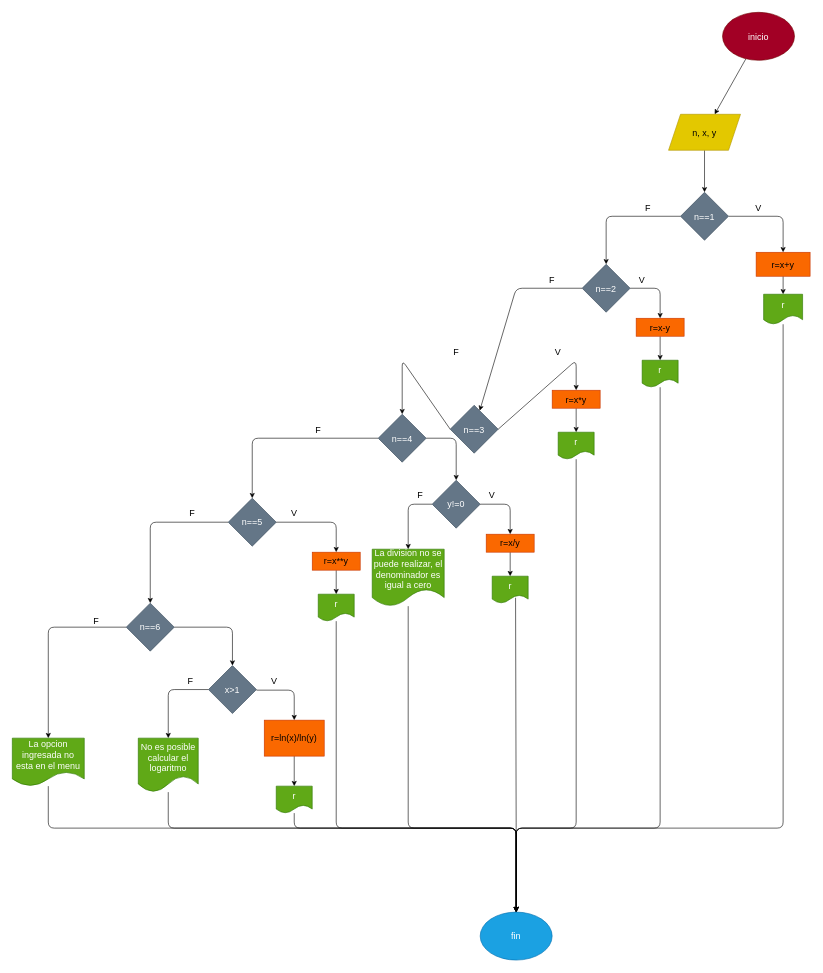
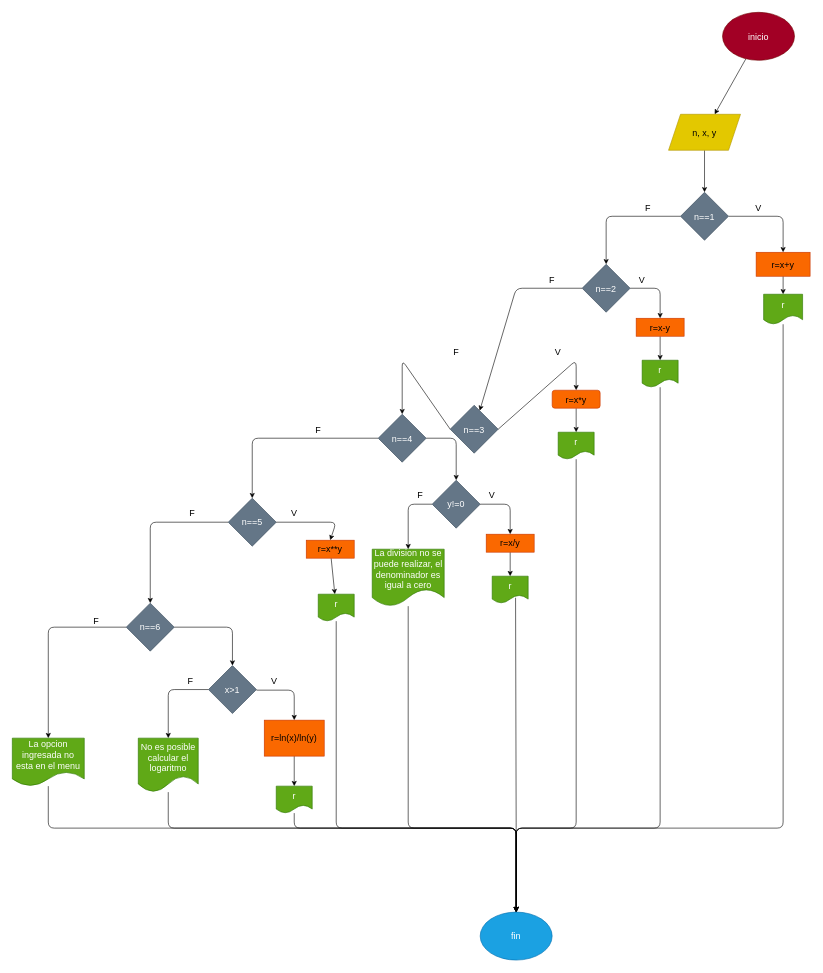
  <mxCell id="0" />
  <mxCell id="1" parent="0" />
  <mxCell id="2" value="" style="edgeStyle=none;html=1;fontSize=15;" edge="1" parent="1" source="3" target="5"><mxGeometry relative="1" as="geometry" /></mxCell>
  <mxCell id="3" value="inicio" style="ellipse;whiteSpace=wrap;html=1;fontSize=15;fillColor=#a20025;fontColor=#ffffff;strokeColor=#6F0000;" vertex="1" parent="1"><mxGeometry x="1204" y="20" width="120" height="80" as="geometry" /></mxCell>
  <mxCell id="4" value="" style="edgeStyle=none;html=1;fontSize=15;" edge="1" parent="1" source="5" target="8"><mxGeometry relative="1" as="geometry" /></mxCell>
  <mxCell id="5" value="n, x, y" style="shape=parallelogram;perimeter=parallelogramPerimeter;whiteSpace=wrap;html=1;fixedSize=1;fontSize=15;fillColor=#e3c800;fontColor=#000000;strokeColor=#B09500;" vertex="1" parent="1"><mxGeometry x="1114" y="190" width="120" height="60" as="geometry" /></mxCell>
  <mxCell id="6" value="" style="edgeStyle=none;html=1;fontSize=15;exitX=1;exitY=0.5;exitDx=0;exitDy=0;entryX=0.5;entryY=0;entryDx=0;entryDy=0;" edge="1" parent="1" source="8" target="10"><mxGeometry relative="1" as="geometry"><mxPoint x="1370" y="480" as="targetPoint" /><Array as="points"><mxPoint x="1305" y="360" /></Array></mxGeometry></mxCell>
  <mxCell id="7" value="" style="edgeStyle=none;html=1;fontSize=15;entryX=0.5;entryY=0;entryDx=0;entryDy=0;exitX=0;exitY=0.5;exitDx=0;exitDy=0;" edge="1" parent="1" source="8" target="13"><mxGeometry relative="1" as="geometry"><Array as="points"><mxPoint x="1010" y="360" /></Array></mxGeometry></mxCell>
  <mxCell id="8" value="n==1" style="rhombus;whiteSpace=wrap;html=1;fontSize=15;fillColor=#647687;fontColor=#ffffff;strokeColor=#314354;" vertex="1" parent="1"><mxGeometry x="1134" y="320" width="80" height="80" as="geometry" /></mxCell>
  <mxCell id="9" value="" style="edgeStyle=none;html=1;fontSize=15;" edge="1" parent="1" source="10" target="15"><mxGeometry relative="1" as="geometry" /></mxCell>
  <mxCell id="10" value="r=x+y" style="rounded=0;whiteSpace=wrap;html=1;fontSize=15;fillColor=#fa6800;fontColor=#000000;strokeColor=#C73500;" vertex="1" parent="1"><mxGeometry x="1260" y="420" width="90" height="40" as="geometry" /></mxCell>
  <mxCell id="11" value="" style="edgeStyle=none;html=1;fontSize=15;exitX=1;exitY=0.5;exitDx=0;exitDy=0;entryX=0.5;entryY=0;entryDx=0;entryDy=0;" edge="1" parent="1" source="13" target="19"><mxGeometry relative="1" as="geometry"><Array as="points"><mxPoint x="1100" y="480" /></Array></mxGeometry></mxCell>
  <mxCell id="12" value="" style="edgeStyle=none;html=1;fontSize=15;" edge="1" parent="1" source="13" target="24"><mxGeometry relative="1" as="geometry"><Array as="points"><mxPoint x="860" y="480" /></Array></mxGeometry></mxCell>
  <mxCell id="13" value="n==2" style="rhombus;whiteSpace=wrap;html=1;fontSize=15;fillColor=#647687;fontColor=#ffffff;strokeColor=#314354;" vertex="1" parent="1"><mxGeometry x="970" y="440" width="80" height="80" as="geometry" /></mxCell>
  <mxCell id="14" style="edgeStyle=none;html=1;entryX=0.5;entryY=0;entryDx=0;entryDy=0;fontSize=15;" edge="1" parent="1" source="15" target="67"><mxGeometry relative="1" as="geometry"><Array as="points"><mxPoint x="1305" y="1380" /><mxPoint x="860" y="1380" /></Array></mxGeometry></mxCell>
  <mxCell id="15" value="r" style="shape=document;whiteSpace=wrap;html=1;boundedLbl=1;fontSize=15;rounded=0;fillColor=#60a917;fontColor=#ffffff;strokeColor=#2D7600;" vertex="1" parent="1"><mxGeometry x="1272.5" y="490" width="65" height="50" as="geometry" /></mxCell>
  <mxCell id="16" value="F" style="text;html=1;strokeColor=none;fillColor=none;align=center;verticalAlign=middle;whiteSpace=wrap;rounded=0;fontSize=15;" vertex="1" parent="1"><mxGeometry x="1050" y="330" width="60" height="30" as="geometry" /></mxCell>
  <mxCell id="17" value="V" style="text;html=1;strokeColor=none;fillColor=none;align=center;verticalAlign=middle;whiteSpace=wrap;rounded=0;fontSize=15;" vertex="1" parent="1"><mxGeometry x="1234" y="330" width="60" height="30" as="geometry" /></mxCell>
  <mxCell id="18" value="" style="edgeStyle=none;html=1;fontSize=15;" edge="1" parent="1" source="19" target="21"><mxGeometry relative="1" as="geometry" /></mxCell>
  <mxCell id="19" value="r=x-y" style="whiteSpace=wrap;html=1;fontSize=15;fillColor=#fa6800;fontColor=#000000;strokeColor=#C73500;" vertex="1" parent="1"><mxGeometry x="1060" y="530" width="80" height="30" as="geometry" /></mxCell>
  <mxCell id="20" style="edgeStyle=none;html=1;entryX=0.5;entryY=0;entryDx=0;entryDy=0;fontSize=15;" edge="1" parent="1" source="21" target="67"><mxGeometry relative="1" as="geometry"><Array as="points"><mxPoint x="1100" y="1380" /><mxPoint x="860" y="1380" /></Array></mxGeometry></mxCell>
  <mxCell id="21" value="r" style="shape=document;whiteSpace=wrap;html=1;boundedLbl=1;fontSize=15;fillColor=#60a917;fontColor=#ffffff;strokeColor=#2D7600;" vertex="1" parent="1"><mxGeometry x="1070" y="600" width="60" height="45" as="geometry" /></mxCell>
  <mxCell id="22" value="V" style="text;html=1;strokeColor=none;fillColor=none;align=center;verticalAlign=middle;whiteSpace=wrap;rounded=0;fontSize=15;" vertex="1" parent="1"><mxGeometry x="1040" y="450" width="60" height="30" as="geometry" /></mxCell>
  <mxCell id="23" value="" style="edgeStyle=none;html=1;fontSize=15;exitX=0;exitY=0.5;exitDx=0;exitDy=0;entryX=0.5;entryY=0;entryDx=0;entryDy=0;" edge="1" parent="1" source="24" target="33"><mxGeometry relative="1" as="geometry"><Array as="points"><mxPoint x="670" y="600" /></Array></mxGeometry></mxCell>
  <mxCell id="24" value="n==3" style="rhombus;whiteSpace=wrap;html=1;fontSize=15;fillColor=#647687;fontColor=#ffffff;strokeColor=#314354;" vertex="1" parent="1"><mxGeometry x="750" y="675" width="80" height="80" as="geometry" /></mxCell>
  <mxCell id="25" value="" style="edgeStyle=none;html=1;fontSize=15;exitX=1;exitY=0.5;exitDx=0;exitDy=0;entryX=0.5;entryY=0;entryDx=0;entryDy=0;" edge="1" parent="1" target="27" source="24"><mxGeometry relative="1" as="geometry"><mxPoint x="910" y="600" as="sourcePoint" /><Array as="points"><mxPoint x="960" y="600" /></Array></mxGeometry></mxCell>
  <mxCell id="26" value="" style="edgeStyle=none;html=1;fontSize=15;" edge="1" parent="1" source="27" target="29"><mxGeometry relative="1" as="geometry" /></mxCell>
- <mxCell id="27" value="r=x*y" style="whiteSpace=wrap;html=1;fontSize=15;fillColor=#fa6800;fontColor=#000000;strokeColor=#C73500;" vertex="1" parent="1"><mxGeometry x="920" y="650" width="80" height="30" as="geometry" /></mxCell>
+ <mxCell id="27" value="r=x*y" style="whiteSpace=wrap;html=1;fontSize=15;fillColor=#fa6800;fontColor=#000000;strokeColor=#C73500;rounded=1;" vertex="1" parent="1"><mxGeometry x="920" y="650" width="80" height="30" as="geometry" /></mxCell>
  <mxCell id="28" style="edgeStyle=none;html=1;entryX=0.5;entryY=0;entryDx=0;entryDy=0;fontSize=15;" edge="1" parent="1" source="29" target="67"><mxGeometry relative="1" as="geometry"><Array as="points"><mxPoint x="960" y="1380" /><mxPoint x="860" y="1380" /></Array></mxGeometry></mxCell>
  <mxCell id="29" value="r" style="shape=document;whiteSpace=wrap;html=1;boundedLbl=1;fontSize=15;fillColor=#60a917;fontColor=#ffffff;strokeColor=#2D7600;" vertex="1" parent="1"><mxGeometry x="930" y="720" width="60" height="45" as="geometry" /></mxCell>
  <mxCell id="30" value="V" style="text;html=1;strokeColor=none;fillColor=none;align=center;verticalAlign=middle;whiteSpace=wrap;rounded=0;fontSize=15;" vertex="1" parent="1"><mxGeometry x="900" y="570" width="60" height="30" as="geometry" /></mxCell>
  <mxCell id="31" value="" style="edgeStyle=none;html=1;fontSize=15;exitX=1;exitY=0.5;exitDx=0;exitDy=0;entryX=0.5;entryY=0;entryDx=0;entryDy=0;" edge="1" parent="1" source="33" target="35"><mxGeometry relative="1" as="geometry"><Array as="points"><mxPoint y="730" x="760" /></Array></mxGeometry></mxCell>
  <mxCell id="32" value="" style="edgeStyle=none;html=1;fontSize=15;exitX=0;exitY=0.5;exitDx=0;exitDy=0;entryX=0.5;entryY=0;entryDx=0;entryDy=0;" edge="1" parent="1" source="33" target="45"><mxGeometry relative="1" as="geometry"><Array as="points"><mxPoint x="420" y="730" /></Array></mxGeometry></mxCell>
  <mxCell id="33" value="n==4" style="rhombus;whiteSpace=wrap;html=1;fontSize=15;fillColor=#647687;fontColor=#ffffff;strokeColor=#314354;" vertex="1" parent="1"><mxGeometry x="630" y="690" width="80" height="80" as="geometry" /></mxCell>
  <mxCell id="34" value="" style="edgeStyle=none;html=1;fontSize=15;exitX=0;exitY=0.5;exitDx=0;exitDy=0;entryX=0.5;entryY=0;entryDx=0;entryDy=0;" edge="1" parent="1" source="35" target="43"><mxGeometry relative="1" as="geometry"><Array as="points"><mxPoint x="680" y="840" /></Array></mxGeometry></mxCell>
  <mxCell id="35" value="y!=0" style="rhombus;whiteSpace=wrap;html=1;fontSize=15;fillColor=#647687;fontColor=#ffffff;strokeColor=#314354;" vertex="1" parent="1"><mxGeometry x="720" y="800" width="80" height="80" as="geometry" /></mxCell>
  <mxCell id="36" value="" style="edgeStyle=none;html=1;fontSize=15;exitX=1;exitY=0.5;exitDx=0;exitDy=0;entryX=0.5;entryY=0;entryDx=0;entryDy=0;" edge="1" parent="1" target="38" source="35"><mxGeometry relative="1" as="geometry"><mxPoint x="800" y="840" as="sourcePoint" /><Array as="points"><mxPoint x="850" y="840" /></Array></mxGeometry></mxCell>
  <mxCell id="37" value="" style="edgeStyle=none;html=1;fontSize=15;" edge="1" parent="1" source="38" target="40"><mxGeometry relative="1" as="geometry" /></mxCell>
  <mxCell id="38" value="r=x/y" style="whiteSpace=wrap;html=1;fontSize=15;fillColor=#fa6800;fontColor=#000000;strokeColor=#C73500;" vertex="1" parent="1"><mxGeometry x="810" y="890" width="80" height="30" as="geometry" /></mxCell>
  <mxCell id="39" style="edgeStyle=none;html=1;entryX=0.5;entryY=0;entryDx=0;entryDy=0;fontSize=15;exitX=0.65;exitY=0.8;exitDx=0;exitDy=0;exitPerimeter=0;" edge="1" parent="1" source="40" target="67"><mxGeometry relative="1" as="geometry"><Array as="points"><mxPoint x="860" y="1380" /></Array></mxGeometry></mxCell>
  <mxCell id="40" value="r" style="shape=document;whiteSpace=wrap;html=1;boundedLbl=1;fontSize=15;fillColor=#60a917;fontColor=#ffffff;strokeColor=#2D7600;" vertex="1" parent="1"><mxGeometry x="820" y="960" width="60" height="45" as="geometry" /></mxCell>
  <mxCell id="41" value="V" style="text;html=1;strokeColor=none;fillColor=none;align=center;verticalAlign=middle;whiteSpace=wrap;rounded=0;fontSize=15;" vertex="1" parent="1"><mxGeometry x="790" y="810" width="60" height="30" as="geometry" /></mxCell>
  <mxCell id="42" style="edgeStyle=none;html=1;entryX=0.5;entryY=0;entryDx=0;entryDy=0;fontSize=15;" edge="1" parent="1" source="43" target="67"><mxGeometry relative="1" as="geometry"><Array as="points"><mxPoint x="680" y="1380" /><mxPoint x="860" y="1380" /></Array></mxGeometry></mxCell>
  <mxCell id="43" value="La division no se puede realizar, el denominador es igual a cero" style="shape=document;whiteSpace=wrap;html=1;boundedLbl=1;fontSize=15;fillColor=#60a917;fontColor=#ffffff;strokeColor=#2D7600;" vertex="1" parent="1"><mxGeometry x="620" y="915" width="120" height="95" as="geometry" /></mxCell>
  <mxCell id="44" value="" style="edgeStyle=none;html=1;fontSize=15;exitX=0;exitY=0.5;exitDx=0;exitDy=0;entryX=0.5;entryY=0;entryDx=0;entryDy=0;" edge="1" parent="1" source="45" target="54"><mxGeometry relative="1" as="geometry"><Array as="points"><mxPoint x="250" y="870" /></Array></mxGeometry></mxCell>
  <mxCell id="45" value="n==5" style="rhombus;whiteSpace=wrap;html=1;fontSize=15;fillColor=#647687;fontColor=#ffffff;strokeColor=#314354;" vertex="1" parent="1"><mxGeometry x="380" y="830" width="80" height="80" as="geometry" /></mxCell>
  <mxCell id="46" value="" style="edgeStyle=none;html=1;fontSize=15;exitX=1;exitY=0.5;exitDx=0;exitDy=0;entryX=0.5;entryY=0;entryDx=0;entryDy=0;" edge="1" parent="1" target="48" source="45"><mxGeometry relative="1" as="geometry"><mxPoint x="460" y="870" as="sourcePoint" /><Array as="points"><mxPoint x="560" y="870" /></Array></mxGeometry></mxCell>
  <mxCell id="47" value="" style="edgeStyle=none;html=1;fontSize=15;" edge="1" parent="1" source="48" target="50"><mxGeometry relative="1" as="geometry" /></mxCell>
- <mxCell id="48" value="r=x**y" style="whiteSpace=wrap;html=1;fontSize=15;fillColor=#fa6800;fontColor=#000000;strokeColor=#C73500;" vertex="1" parent="1"><mxGeometry x="520" y="920" width="80" height="30" as="geometry" /></mxCell>
+ <mxCell id="48" value="r=x**y" style="whiteSpace=wrap;html=1;fontSize=15;fillColor=#fa6800;fontColor=#000000;strokeColor=#C73500;" vertex="1" parent="1"><mxGeometry x="510" y="900" width="80" height="30" as="geometry" /></mxCell>
  <mxCell id="49" style="edgeStyle=none;html=1;entryX=0.5;entryY=0;entryDx=0;entryDy=0;fontSize=15;" edge="1" parent="1" source="50" target="67"><mxGeometry relative="1" as="geometry"><Array as="points"><mxPoint x="560" y="1380" /><mxPoint x="860" y="1380" /></Array></mxGeometry></mxCell>
  <mxCell id="50" value="r" style="shape=document;whiteSpace=wrap;html=1;boundedLbl=1;fontSize=15;fillColor=#60a917;fontColor=#ffffff;strokeColor=#2D7600;" vertex="1" parent="1"><mxGeometry x="530" y="990" width="60" height="45" as="geometry" /></mxCell>
  <mxCell id="51" value="V" style="text;html=1;strokeColor=none;fillColor=none;align=center;verticalAlign=middle;whiteSpace=wrap;rounded=0;fontSize=15;" vertex="1" parent="1"><mxGeometry x="460" y="840" width="60" height="30" as="geometry" /></mxCell>
  <mxCell id="52" value="" style="edgeStyle=none;html=1;fontSize=15;entryX=0.5;entryY=0;entryDx=0;entryDy=0;" edge="1" parent="1" source="54" target="56"><mxGeometry relative="1" as="geometry"><Array as="points"><mxPoint x="387" y="1045" /></Array></mxGeometry></mxCell>
  <mxCell id="53" value="" style="edgeStyle=none;html=1;fontSize=15;exitX=0;exitY=0.5;exitDx=0;exitDy=0;" edge="1" parent="1" source="54" target="66"><mxGeometry relative="1" as="geometry"><Array as="points"><mxPoint x="80" y="1045" /></Array></mxGeometry></mxCell>
  <mxCell id="54" value="n==6" style="rhombus;whiteSpace=wrap;html=1;fontSize=15;fillColor=#647687;fontColor=#ffffff;strokeColor=#314354;" vertex="1" parent="1"><mxGeometry x="210" y="1005" width="80" height="80" as="geometry" /></mxCell>
  <mxCell id="55" value="" style="edgeStyle=none;html=1;fontSize=15;exitX=0;exitY=0.5;exitDx=0;exitDy=0;" edge="1" parent="1" source="56" target="64"><mxGeometry relative="1" as="geometry"><Array as="points"><mxPoint x="280" y="1149" /></Array></mxGeometry></mxCell>
  <mxCell id="56" value="x&amp;gt;1" style="rhombus;whiteSpace=wrap;html=1;fontSize=15;fillColor=#647687;fontColor=#ffffff;strokeColor=#314354;" vertex="1" parent="1"><mxGeometry x="347" y="1109" width="80" height="80" as="geometry" /></mxCell>
  <mxCell id="57" value="" style="edgeStyle=none;html=1;fontSize=15;exitX=0;exitY=1;exitDx=0;exitDy=0;entryX=0.5;entryY=0;entryDx=0;entryDy=0;" edge="1" parent="1" target="59" source="62"><mxGeometry relative="1" as="geometry"><mxPoint x="427" y="1150" as="sourcePoint" /><Array as="points"><mxPoint x="490" y="1150" /></Array></mxGeometry></mxCell>
  <mxCell id="58" value="" style="edgeStyle=none;html=1;fontSize=15;" edge="1" parent="1" source="59" target="61"><mxGeometry relative="1" as="geometry" /></mxCell>
  <mxCell id="59" value="r=ln(x)/ln(y)" style="whiteSpace=wrap;html=1;fontSize=15;fillColor=#fa6800;fontColor=#000000;strokeColor=#C73500;" vertex="1" parent="1"><mxGeometry x="440" y="1200" width="100" height="60" as="geometry" /></mxCell>
  <mxCell id="60" style="edgeStyle=none;html=1;entryX=0.5;entryY=0;entryDx=0;entryDy=0;fontSize=15;" edge="1" parent="1" source="61" target="67"><mxGeometry relative="1" as="geometry"><Array as="points"><mxPoint x="490" y="1380" /><mxPoint x="860" y="1380" /></Array></mxGeometry></mxCell>
  <mxCell id="61" value="r" style="shape=document;whiteSpace=wrap;html=1;boundedLbl=1;fontSize=15;fillColor=#60a917;fontColor=#ffffff;strokeColor=#2D7600;" vertex="1" parent="1"><mxGeometry x="460" y="1310" width="60" height="45" as="geometry" /></mxCell>
  <mxCell id="62" value="V" style="text;html=1;strokeColor=none;fillColor=none;align=center;verticalAlign=middle;whiteSpace=wrap;rounded=0;fontSize=15;" vertex="1" parent="1"><mxGeometry x="427" y="1120" width="60" height="30" as="geometry" /></mxCell>
  <mxCell id="63" style="edgeStyle=none;html=1;entryX=0.5;entryY=0;entryDx=0;entryDy=0;fontSize=15;" edge="1" parent="1" source="64" target="67"><mxGeometry relative="1" as="geometry"><Array as="points"><mxPoint x="280" y="1380" /><mxPoint x="860" y="1380" /></Array></mxGeometry></mxCell>
  <mxCell id="64" value="No es posible calcular el logaritmo" style="shape=document;whiteSpace=wrap;html=1;boundedLbl=1;fontSize=15;fillColor=#60a917;fontColor=#ffffff;strokeColor=#2D7600;" vertex="1" parent="1"><mxGeometry x="230" y="1230" width="100" height="90" as="geometry" /></mxCell>
  <mxCell id="65" style="edgeStyle=none;html=1;entryX=0.5;entryY=0;entryDx=0;entryDy=0;fontSize=15;" edge="1" parent="1" source="66" target="67"><mxGeometry relative="1" as="geometry"><Array as="points"><mxPoint x="80" y="1380" /><mxPoint x="860" y="1380" /></Array></mxGeometry></mxCell>
  <mxCell id="66" value="La opcion ingresada no esta en el menu" style="shape=document;whiteSpace=wrap;html=1;boundedLbl=1;fontSize=15;fillColor=#60a917;fontColor=#ffffff;strokeColor=#2D7600;" vertex="1" parent="1"><mxGeometry x="20" y="1230" width="120" height="80" as="geometry" /></mxCell>
  <mxCell id="67" value="fin" style="ellipse;whiteSpace=wrap;html=1;fontSize=15;fillColor=#1ba1e2;fontColor=#ffffff;strokeColor=#006EAF;" vertex="1" parent="1"><mxGeometry x="800" y="1520" width="120" height="80" as="geometry" /></mxCell>
  <mxCell id="68" value="F" style="text;html=1;strokeColor=none;fillColor=none;align=center;verticalAlign=middle;whiteSpace=wrap;rounded=0;fontSize=15;" vertex="1" parent="1"><mxGeometry x="890" y="450" width="60" height="30" as="geometry" /></mxCell>
  <mxCell id="69" value="F" style="text;html=1;strokeColor=none;fillColor=none;align=center;verticalAlign=middle;whiteSpace=wrap;rounded=0;fontSize=15;" vertex="1" parent="1"><mxGeometry x="730" y="570" width="60" height="30" as="geometry" /></mxCell>
  <mxCell id="70" value="F" style="text;html=1;strokeColor=none;fillColor=none;align=center;verticalAlign=middle;whiteSpace=wrap;rounded=0;fontSize=15;" vertex="1" parent="1"><mxGeometry x="500" y="700" width="60" height="30" as="geometry" /></mxCell>
  <mxCell id="71" value="F" style="text;html=1;strokeColor=none;fillColor=none;align=center;verticalAlign=middle;whiteSpace=wrap;rounded=0;fontSize=15;" vertex="1" parent="1"><mxGeometry x="290" y="840" width="60" height="30" as="geometry" /></mxCell>
  <mxCell id="72" value="F" style="text;html=1;strokeColor=none;fillColor=none;align=center;verticalAlign=middle;whiteSpace=wrap;rounded=0;fontSize=15;" vertex="1" parent="1"><mxGeometry x="670" y="810" width="60" height="30" as="geometry" /></mxCell>
  <mxCell id="73" value="F" style="text;html=1;strokeColor=none;fillColor=none;align=center;verticalAlign=middle;whiteSpace=wrap;rounded=0;fontSize=15;" vertex="1" parent="1"><mxGeometry x="130" y="1020" width="60" height="30" as="geometry" /></mxCell>
  <mxCell id="74" value="F" style="text;html=1;strokeColor=none;fillColor=none;align=center;verticalAlign=middle;whiteSpace=wrap;rounded=0;fontSize=15;" vertex="1" parent="1"><mxGeometry x="287" y="1120" width="60" height="30" as="geometry" /></mxCell>
